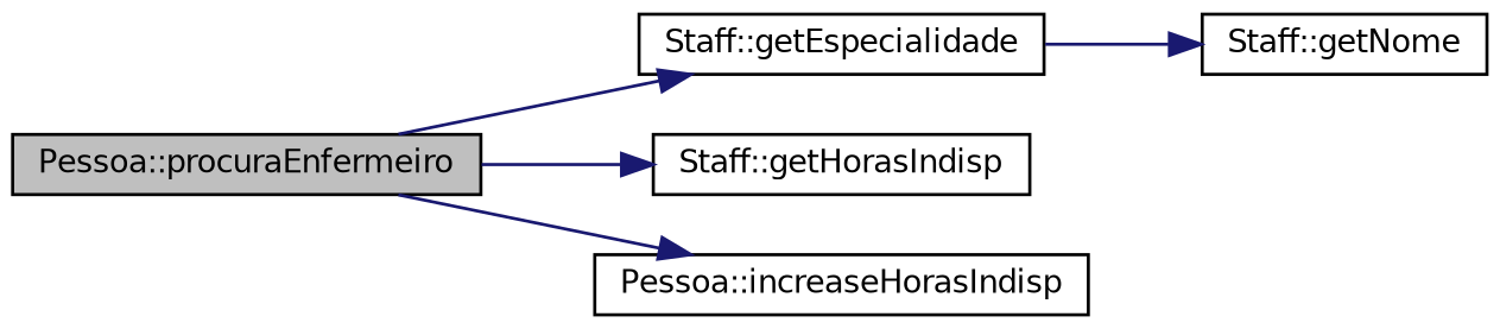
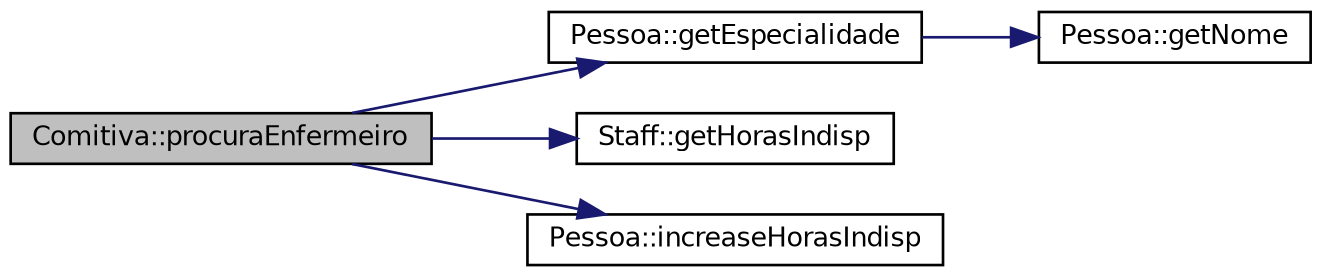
  digraph {
    rankdir=LR
    node [color=black fillcolor=white fontname=Helvetica fontsize=10 shape=record style=filled]
    edge [color=midnightblue fontname=Helvetica fontsize=10 labelfontname=Helvetica labelfontsize=10 style=solid]
-   n1 [fillcolor=grey75 fontcolor=black height=0.2 label="Pessoa::procuraEnfermeiro" width=0.4]
-   n2 [height=0.2 label="Staff::getEspecialidade" width=0.4]
+   n1 [fillcolor=grey75 fontcolor=black height=0.2 label="Comitiva::procuraEnfermeiro" width=0.4]
+   n2 [height=0.2 label="Pessoa::getEspecialidade" width=0.4]
    n3 [height=0.2 label="Staff::getHorasIndisp" width=0.4]
    n4 [height=0.2 label="Pessoa::increaseHorasIndisp" width=0.4]
-   n5 [height=0.2 label="Staff::getNome" width=0.4]
+   n5 [height=0.2 label="Pessoa::getNome" width=0.4]
    n1 -> n2
    n1 -> n3
    n1 -> n4
    n2 -> n5
  }
